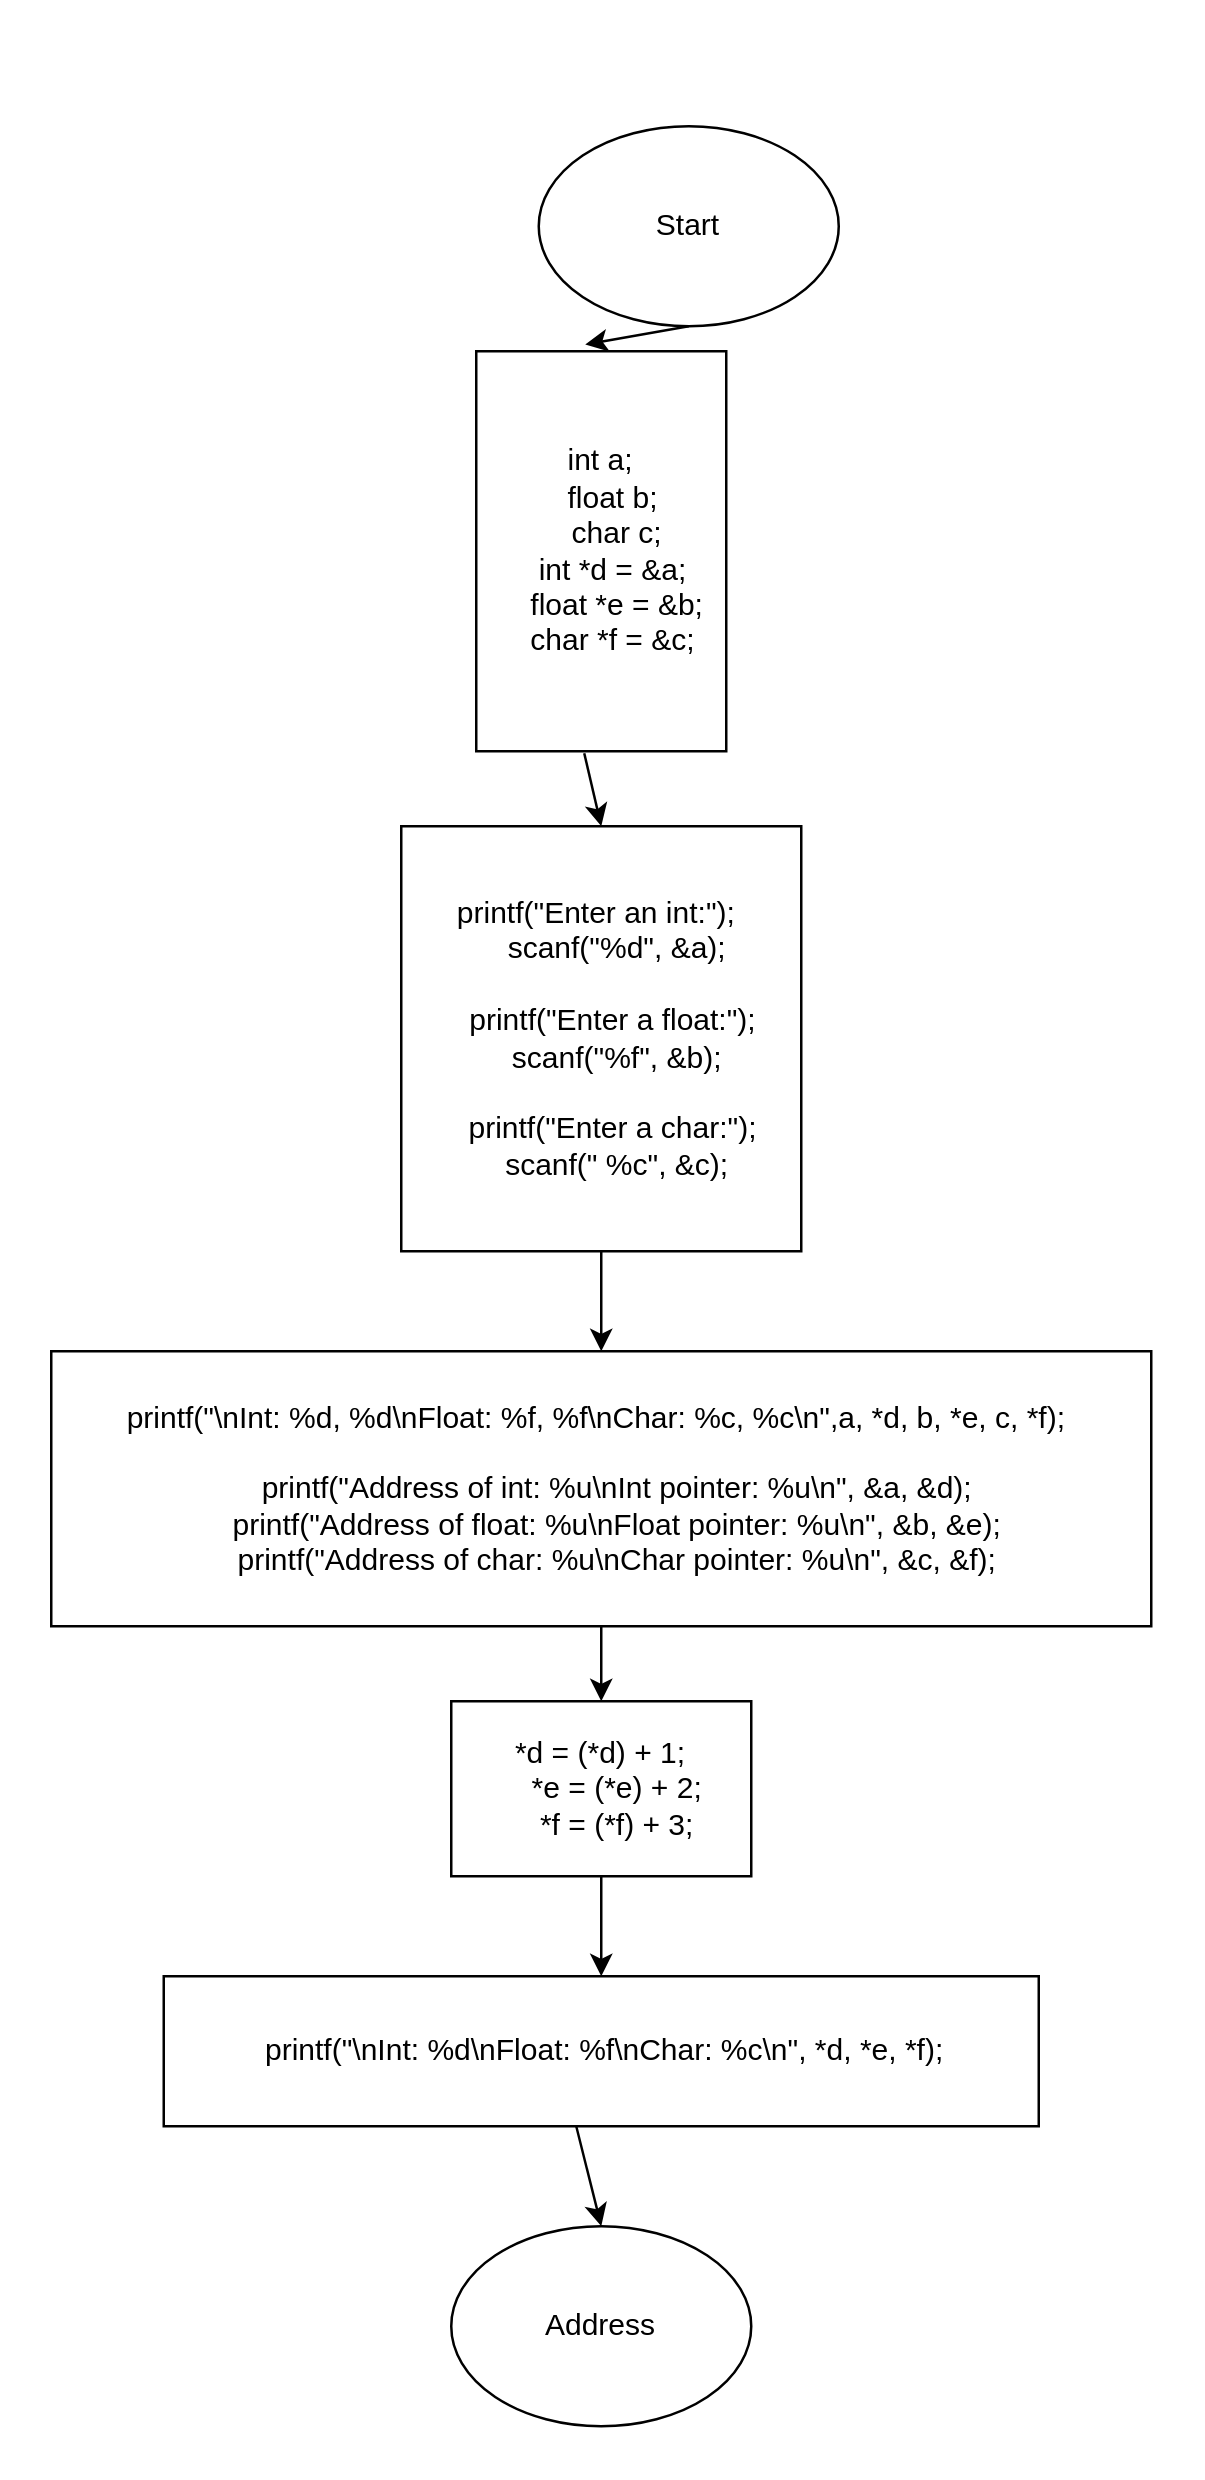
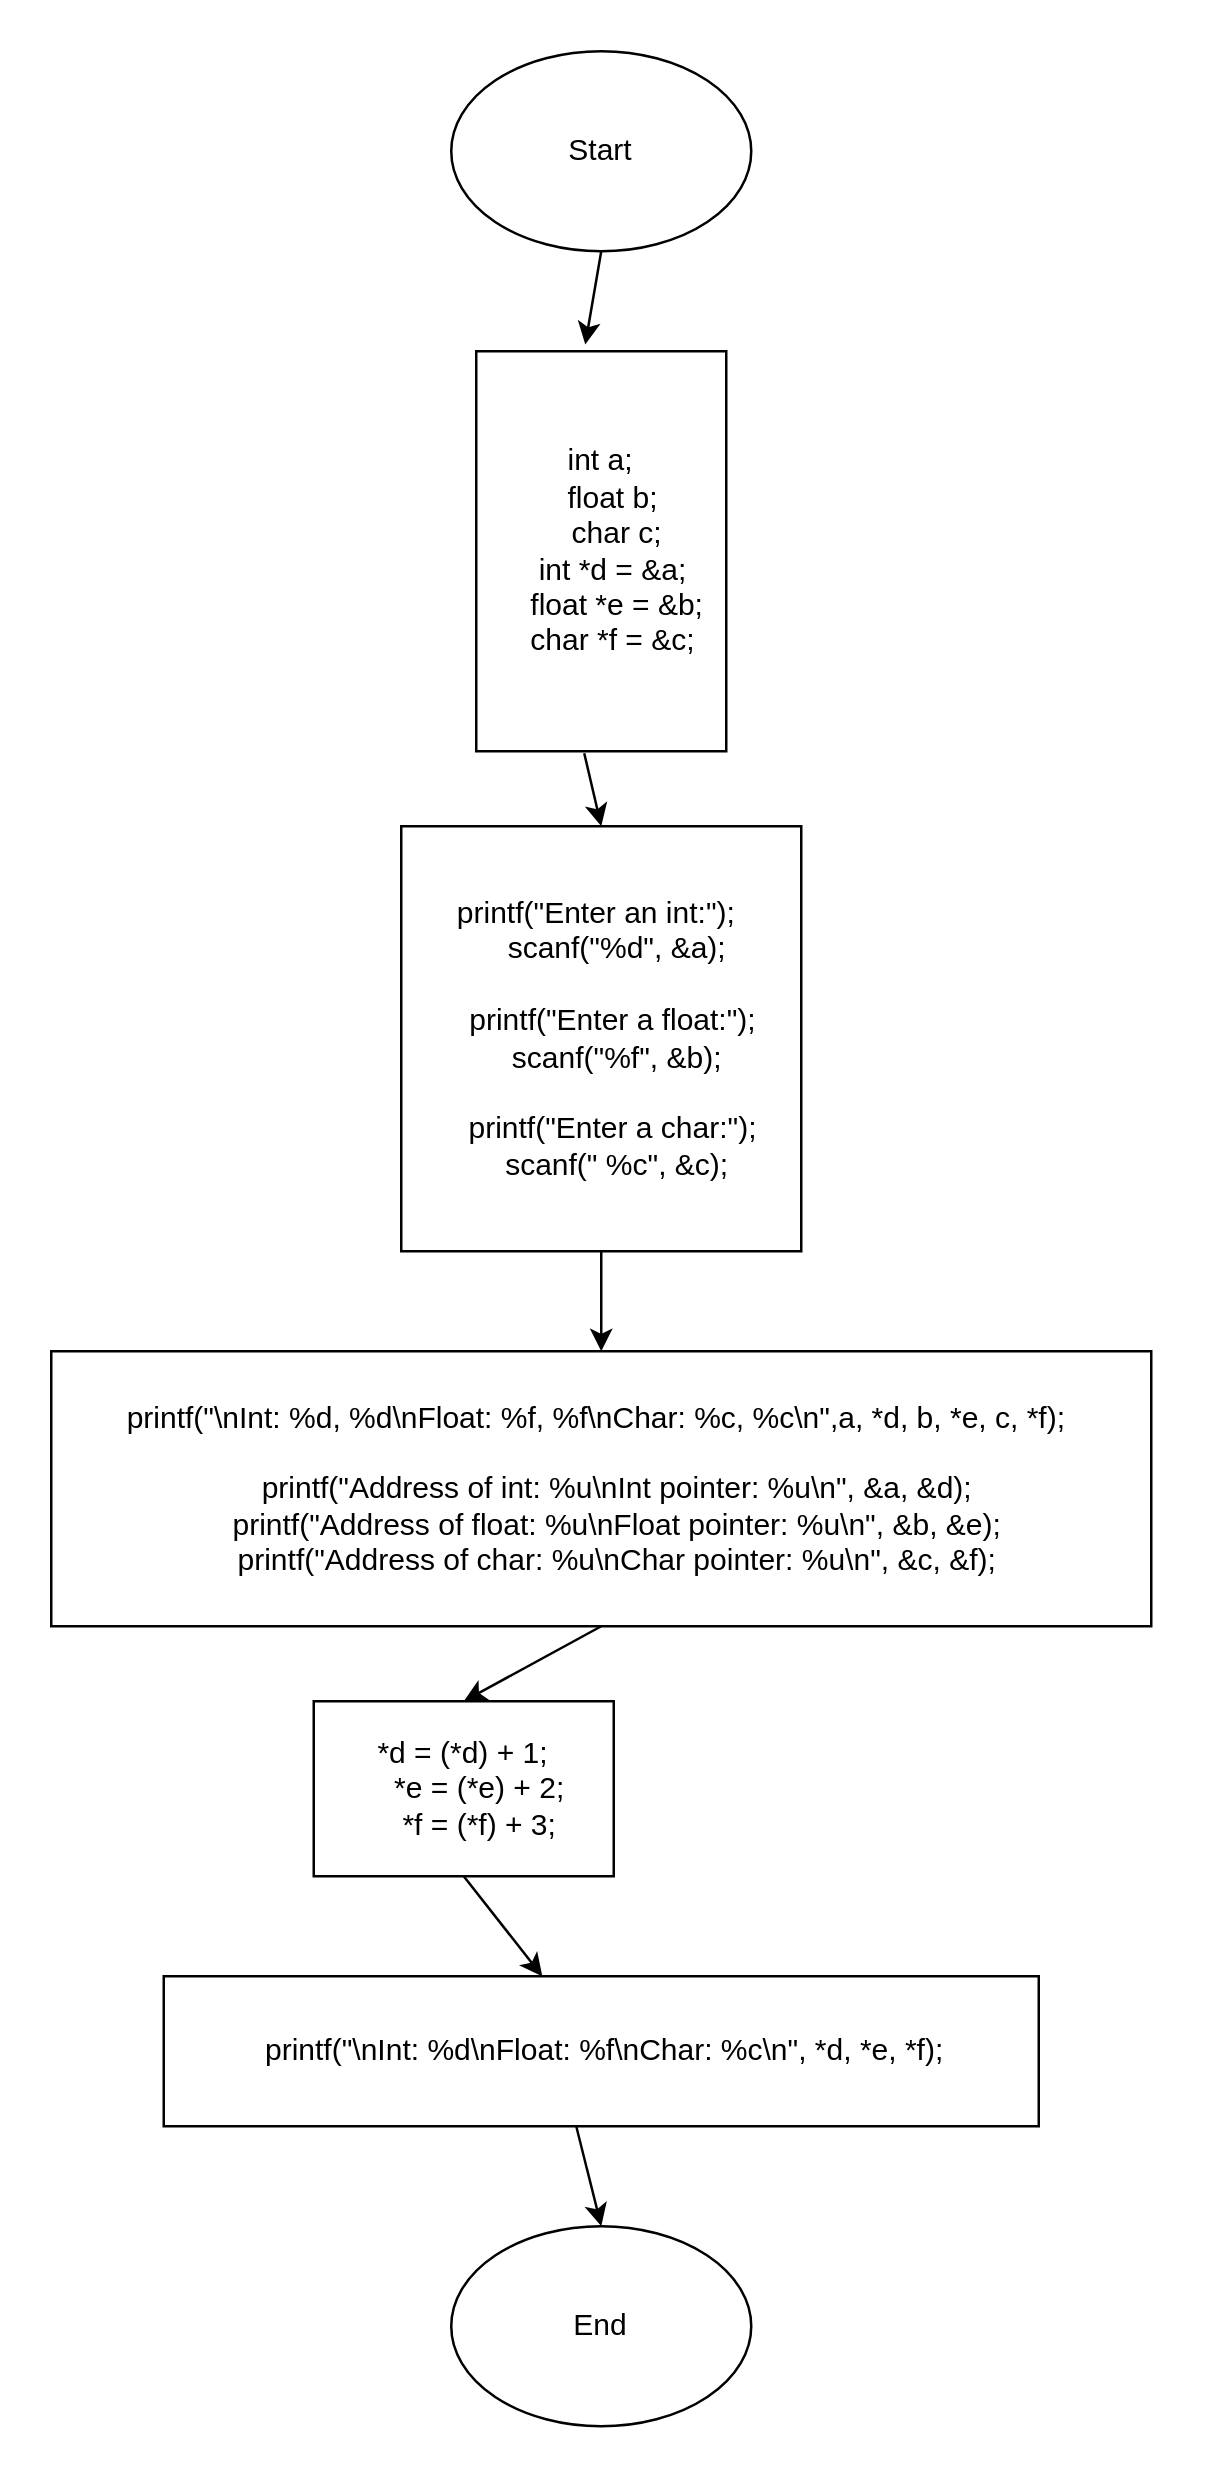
  <mxCell id="0" />
  <mxCell id="1" parent="0" />
- <mxCell id="2" value="Start" style="ellipse;whiteSpace=wrap;html=1;" vertex="1" parent="1"><mxGeometry x="215" y="50" width="120" height="80" as="geometry" /></mxCell>
+ <mxCell id="2" value="Start" style="ellipse;whiteSpace=wrap;html=1;" vertex="1" parent="1"><mxGeometry x="180" y="20" width="120" height="80" as="geometry" /></mxCell>
  <mxCell id="3" value="&lt;div&gt;int a;&lt;/div&gt;&lt;div&gt;&amp;nbsp; &amp;nbsp; float b;&amp;nbsp;&lt;/div&gt;&lt;div&gt;&amp;nbsp; &amp;nbsp; char c;&lt;/div&gt;&lt;div&gt;&amp;nbsp; &amp;nbsp; int *d = &amp;amp;a;&amp;nbsp;&lt;/div&gt;&lt;div&gt;&amp;nbsp; &amp;nbsp; float *e = &amp;amp;b;&lt;/div&gt;&lt;div&gt;&amp;nbsp; &amp;nbsp; char *f = &amp;amp;c;&amp;nbsp;&lt;/div&gt;" style="rounded=0;whiteSpace=wrap;html=1;" vertex="1" parent="1"><mxGeometry x="190" y="140" width="100" height="160" as="geometry" /></mxCell>
  <mxCell id="4" value="&lt;div&gt;printf(&quot;Enter an int:&quot;);&amp;nbsp;&lt;/div&gt;&lt;div&gt;&amp;nbsp; &amp;nbsp; scanf(&quot;%d&quot;, &amp;amp;a);&lt;/div&gt;&lt;div&gt;&lt;br&gt;&lt;/div&gt;&lt;div&gt;&amp;nbsp; &amp;nbsp; printf(&quot;Enter a float:&quot;);&amp;nbsp;&lt;/div&gt;&lt;div&gt;&amp;nbsp; &amp;nbsp; scanf(&quot;%f&quot;, &amp;amp;b);&lt;/div&gt;&lt;div&gt;&lt;br&gt;&lt;/div&gt;&lt;div&gt;&amp;nbsp; &amp;nbsp; printf(&quot;Enter a char:&quot;);&amp;nbsp;&lt;/div&gt;&lt;div&gt;&amp;nbsp; &amp;nbsp; scanf(&quot; %c&quot;, &amp;amp;c);&lt;/div&gt;" style="rounded=0;whiteSpace=wrap;html=1;" vertex="1" parent="1"><mxGeometry x="160" y="330" width="160" height="170" as="geometry" /></mxCell>
  <mxCell id="5" value="&lt;div&gt;printf(&quot;\nInt: %d, %d\nFloat: %f, %f\nChar: %c, %c\n&quot;,a, *d, b, *e, c, *f);&amp;nbsp;&lt;/div&gt;&lt;div&gt;&lt;br&gt;&lt;/div&gt;&lt;div&gt;&amp;nbsp; &amp;nbsp; printf(&quot;Address of int: %u\nInt pointer: %u\n&quot;, &amp;amp;a, &amp;amp;d);&lt;/div&gt;&lt;div&gt;&amp;nbsp; &amp;nbsp; printf(&quot;Address of float: %u\nFloat pointer: %u\n&quot;, &amp;amp;b, &amp;amp;e);&lt;/div&gt;&lt;div&gt;&amp;nbsp; &amp;nbsp; printf(&quot;Address of char: %u\nChar pointer: %u\n&quot;, &amp;amp;c, &amp;amp;f);&lt;/div&gt;" style="rounded=0;whiteSpace=wrap;html=1;" vertex="1" parent="1"><mxGeometry x="20" y="540" width="440" height="110" as="geometry" /></mxCell>
- <mxCell id="6" value="&lt;div&gt;*d = (*d) + 1;&lt;/div&gt;&lt;div&gt;&amp;nbsp; &amp;nbsp; *e = (*e) + 2;&lt;/div&gt;&lt;div&gt;&amp;nbsp; &amp;nbsp; *f = (*f) + 3;&lt;/div&gt;" style="rounded=0;whiteSpace=wrap;html=1;" vertex="1" parent="1"><mxGeometry x="180" y="680" width="120" height="70" as="geometry" /></mxCell>
+ <mxCell id="6" value="&lt;div&gt;*d = (*d) + 1;&lt;/div&gt;&lt;div&gt;&amp;nbsp; &amp;nbsp; *e = (*e) + 2;&lt;/div&gt;&lt;div&gt;&amp;nbsp; &amp;nbsp; *f = (*f) + 3;&lt;/div&gt;" style="rounded=0;whiteSpace=wrap;html=1;" vertex="1" parent="1"><mxGeometry x="125" y="680" width="120" height="70" as="geometry" /></mxCell>
  <mxCell id="7" value="&amp;nbsp;printf(&quot;\nInt: %d\nFloat: %f\nChar: %c\n&quot;, *d, *e, *f);" style="rounded=0;whiteSpace=wrap;html=1;" vertex="1" parent="1"><mxGeometry x="65" y="790" width="350" height="60" as="geometry" /></mxCell>
- <mxCell id="8" value="Address" style="ellipse;whiteSpace=wrap;html=1;" vertex="1" parent="1"><mxGeometry x="180" y="890" width="120" height="80" as="geometry" /></mxCell>
+ <mxCell id="8" value="End" style="ellipse;whiteSpace=wrap;html=1;" vertex="1" parent="1"><mxGeometry x="180" y="890" width="120" height="80" as="geometry" /></mxCell>
  <mxCell id="9" value="" style="endArrow=classic;html=1;rounded=0;exitX=0.5;exitY=1;exitDx=0;exitDy=0;entryX=0.436;entryY=-0.017;entryDx=0;entryDy=0;entryPerimeter=0;" edge="1" parent="1" source="2" target="3"><mxGeometry width="50" height="50" relative="1" as="geometry"><mxPoint x="240" y="150" as="sourcePoint" /><mxPoint x="290" y="100" as="targetPoint" /></mxGeometry></mxCell>
  <mxCell id="10" value="" style="endArrow=classic;html=1;rounded=0;exitX=0.432;exitY=1.005;exitDx=0;exitDy=0;exitPerimeter=0;entryX=0.5;entryY=0;entryDx=0;entryDy=0;" edge="1" parent="1" source="3" target="4"><mxGeometry width="50" height="50" relative="1" as="geometry"><mxPoint x="100" y="310" as="sourcePoint" /><mxPoint x="150" y="260" as="targetPoint" /></mxGeometry></mxCell>
  <mxCell id="11" value="" style="endArrow=classic;html=1;rounded=0;exitX=0.5;exitY=1;exitDx=0;exitDy=0;entryX=0.5;entryY=0;entryDx=0;entryDy=0;" edge="1" parent="1" source="4" target="5"><mxGeometry width="50" height="50" relative="1" as="geometry"><mxPoint x="10" y="480" as="sourcePoint" /><mxPoint y="430" as="targetPoint" x="60" /></mxGeometry></mxCell>
  <mxCell id="12" value="" style="endArrow=classic;html=1;rounded=0;exitX=0.5;exitY=1;exitDx=0;exitDy=0;entryX=0.5;entryY=0;entryDx=0;entryDy=0;" edge="1" parent="1" source="5" target="6"><mxGeometry width="50" height="50" relative="1" as="geometry"><mxPoint x="230" y="700" as="sourcePoint" /><mxPoint x="280" y="650" as="targetPoint" /></mxGeometry></mxCell>
  <mxCell id="13" value="" style="endArrow=classic;html=1;rounded=0;exitX=0.5;exitY=1;exitDx=0;exitDy=0;" edge="1" parent="1" source="6" target="7"><mxGeometry width="50" height="50" relative="1" as="geometry"><mxPoint x="230" y="810" as="sourcePoint" /><mxPoint x="280" y="760" as="targetPoint" /></mxGeometry></mxCell>
  <mxCell id="14" value="" style="endArrow=classic;html=1;rounded=0;entryX=0.5;entryY=0;entryDx=0;entryDy=0;" edge="1" parent="1" target="8"><mxGeometry width="50" height="50" relative="1" as="geometry"><mxPoint x="230" y="850" as="sourcePoint" /><mxPoint x="310" y="870" as="targetPoint" /></mxGeometry></mxCell>
